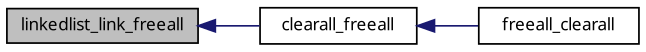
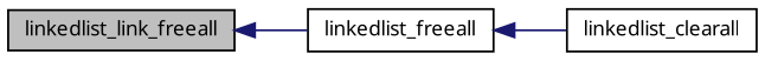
  digraph {
    fontname="Noto Sans"
    rankdir=LR
    node [color=black fillcolor=white fontname="Noto Sans" fontsize=10 shape=record style=filled]
    edge [color=midnightblue dir=back fontname="Noto Sans" fontsize=10 labelfontname=Helvetica labelfontsize=10 style=solid]
    n1 [fillcolor=grey75 fontcolor=black height=0.2 label=linkedlist_link_freeall width=0.4]
-   n2 [height=0.2 label=clearall_freeall width=0.4]
-   n3 [height=0.2 label=freeall_clearall width=0.4]
+   n2 [height=0.2 label=linkedlist_freeall width=0.4]
+   n3 [height=0.2 label=linkedlist_clearall width=0.4]
    n1 -> n2
    n2 -> n3
  }
